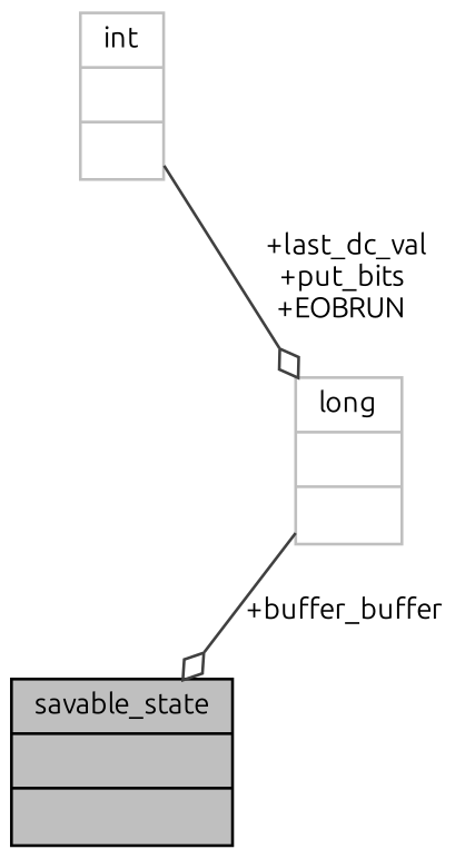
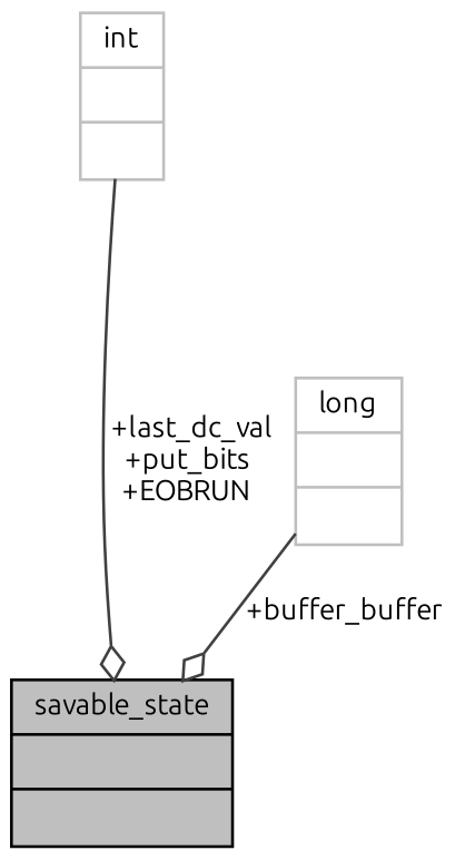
  digraph {
    fontname=Ubuntu
    node [color=grey75 fontname=Ubuntu fontsize=10 shape=record]
    edge [arrowhead=odiamond color=grey25 fontname=Ubuntu fontsize=10 labelfontname=Helvetica labelfontsize=10 style=solid]
    n1 [color=black fillcolor=grey75 fontcolor=black height=0.2 label="{savable_state\n||}" style=filled width=0.4]
    n2 [height=0.2 label="{int\n||}" width=0.4]
    n3 [height=0.2 label="{long\n||}" width=0.4]
-   n2 -> n3 [label=" +last_dc_val\n+put_bits\n+EOBRUN"]
+   n2 -> n1 [label=" +last_dc_val\n+put_bits\n+EOBRUN"]
    n3 -> n1 [label=" +buffer_buffer"]
  }
